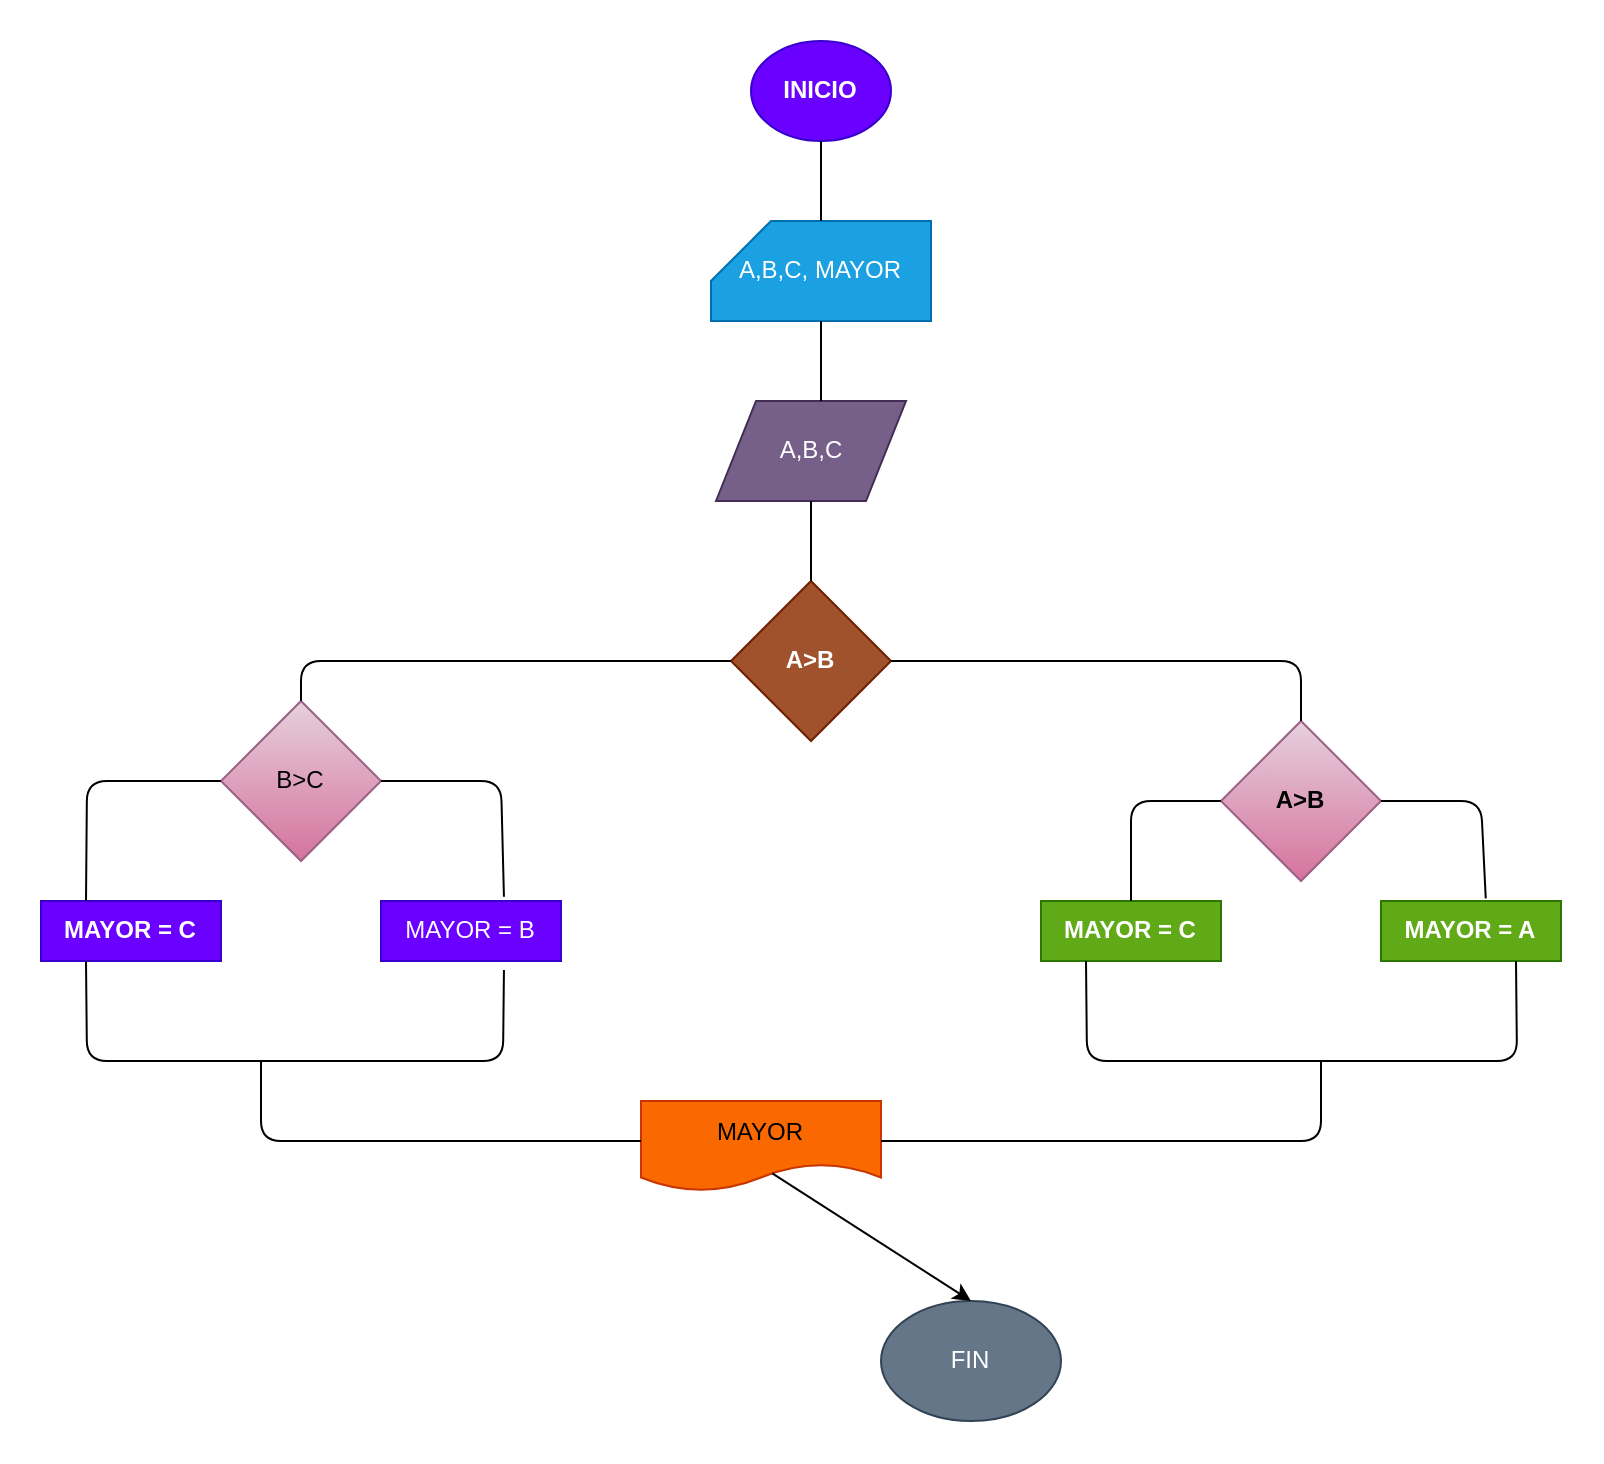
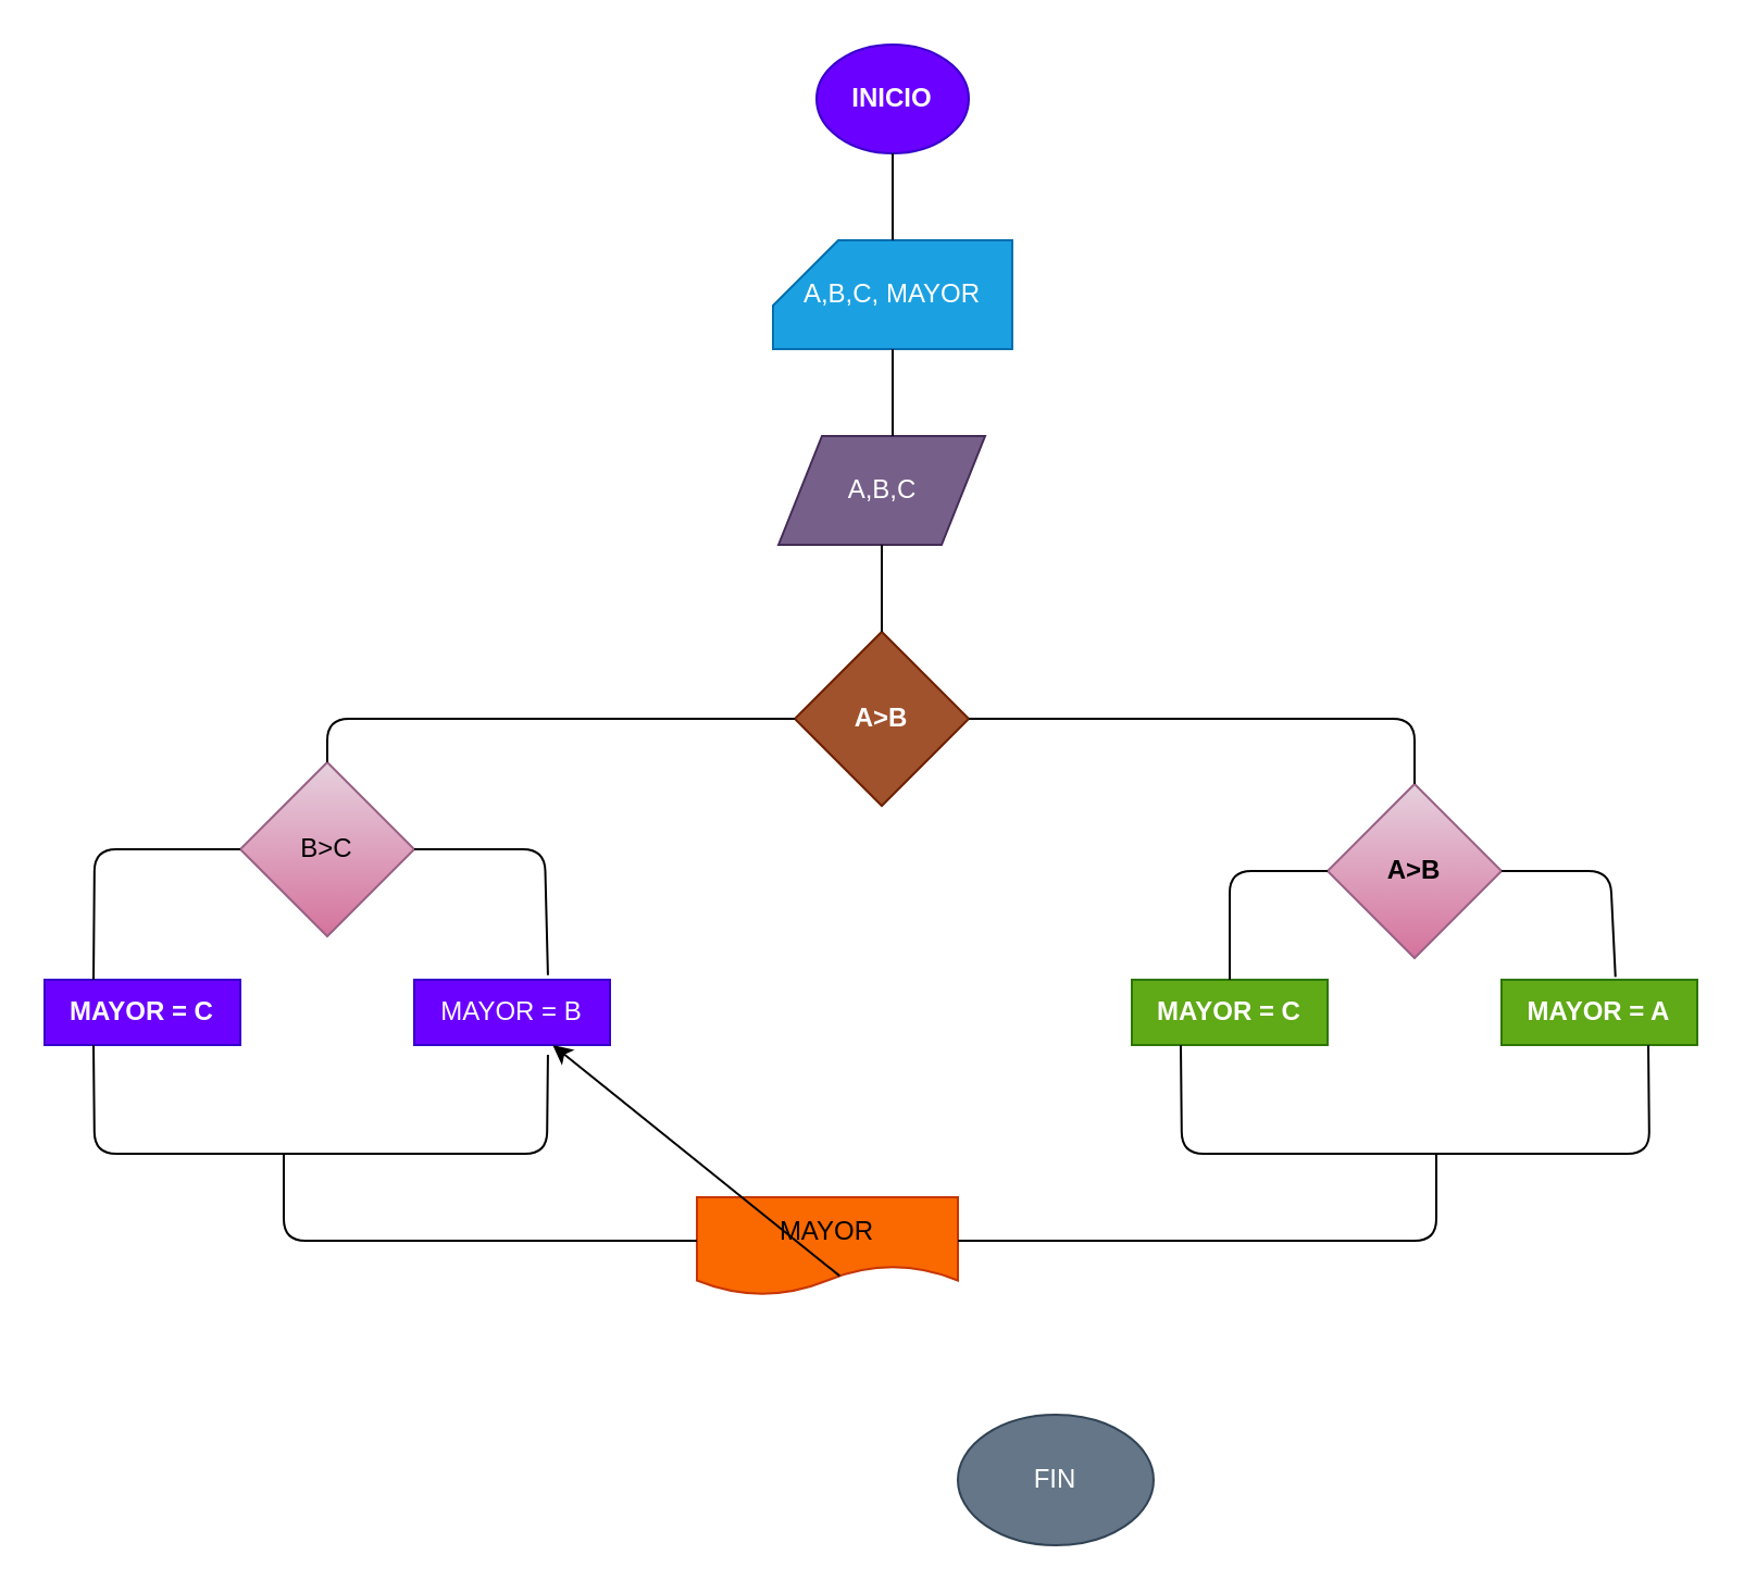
  <mxCell id="0" />
  <mxCell id="1" parent="0" />
  <mxCell id="2" value="INICIO" style="ellipse;whiteSpace=wrap;html=1;fontStyle=1;fillColor=#6a00ff;fontColor=#ffffff;strokeColor=#3700CC;" vertex="1" parent="1"><mxGeometry x="375" y="20" width="70" height="50" as="geometry" /></mxCell>
  <mxCell id="3" value="A,B,C, MAYOR" style="shape=card;whiteSpace=wrap;html=1;fillColor=#1ba1e2;fontColor=#ffffff;strokeColor=#006EAF;" vertex="1" parent="1"><mxGeometry x="355" y="110" width="110" height="50" as="geometry" /></mxCell>
  <mxCell id="4" value="A,B,C" style="shape=parallelogram;perimeter=parallelogramPerimeter;whiteSpace=wrap;html=1;fixedSize=1;fillColor=#76608a;fontColor=#ffffff;strokeColor=#432D57;" vertex="1" parent="1"><mxGeometry x="357.5" y="200" width="95" height="50" as="geometry" /></mxCell>
  <mxCell id="5" value="A&amp;gt;B" style="rhombus;whiteSpace=wrap;html=1;fontStyle=1;fillColor=#a0522d;fontColor=#ffffff;strokeColor=#6D1F00;" vertex="1" parent="1"><mxGeometry x="365" y="290" width="80" height="80" as="geometry" /></mxCell>
  <mxCell id="6" value="A&amp;gt;B" style="rhombus;whiteSpace=wrap;html=1;fontStyle=1;fillColor=#e6d0de;strokeColor=#996185;gradientColor=#d5739d;" vertex="1" parent="1"><mxGeometry x="610" y="360" width="80" height="80" as="geometry" /></mxCell>
  <mxCell id="7" value="MAYOR = A" style="rounded=0;whiteSpace=wrap;html=1;fontStyle=1;fillColor=#60a917;fontColor=#ffffff;strokeColor=#2D7600;" vertex="1" parent="1"><mxGeometry x="690" y="450" width="90" height="30" as="geometry" /></mxCell>
  <mxCell id="8" value="MAYOR = C" style="rounded=0;whiteSpace=wrap;html=1;fontStyle=1;fillColor=#60a917;fontColor=#ffffff;strokeColor=#2D7600;" vertex="1" parent="1"><mxGeometry x="520" y="450" width="90" height="30" as="geometry" /></mxCell>
  <mxCell id="9" value="B&amp;gt;C" style="rhombus;whiteSpace=wrap;html=1;fontStyle=0;fillColor=#e6d0de;gradientColor=#d5739d;strokeColor=#996185;" vertex="1" parent="1"><mxGeometry x="110" y="350" width="80" height="80" as="geometry" /></mxCell>
  <mxCell id="10" value="MAYOR = C" style="rounded=0;whiteSpace=wrap;html=1;fontStyle=1;fillColor=#6a00ff;fontColor=#ffffff;strokeColor=#3700CC;" vertex="1" parent="1"><mxGeometry x="20" y="450" width="90" height="30" as="geometry" /></mxCell>
  <mxCell id="11" value="MAYOR = B" style="rounded=0;whiteSpace=wrap;html=1;fillColor=#6a00ff;fontColor=#ffffff;strokeColor=#3700CC;" vertex="1" parent="1"><mxGeometry x="190" y="450" width="90" height="30" as="geometry" /></mxCell>
  <mxCell id="12" value="MAYOR" style="shape=document;whiteSpace=wrap;html=1;boundedLbl=1;fillColor=#fa6800;fontColor=#000000;strokeColor=#C73500;" vertex="1" parent="1"><mxGeometry x="320" y="550" width="120" height="45" as="geometry" /></mxCell>
  <mxCell id="13" value="FIN" style="ellipse;whiteSpace=wrap;html=1;fillColor=#647687;fontColor=#ffffff;strokeColor=#314354;" vertex="1" parent="1"><mxGeometry x="440" y="650" width="90" height="60" as="geometry" /></mxCell>
  <mxCell id="14" value="" style="endArrow=none;html=1;entryX=0.5;entryY=1;entryDx=0;entryDy=0;exitX=0.5;exitY=0;exitDx=0;exitDy=0;exitPerimeter=0;" edge="1" parent="1" source="3" target="2"><mxGeometry width="50" height="50" relative="1" as="geometry"><mxPoint x="370" y="220" as="sourcePoint" /><mxPoint x="420" y="170" as="targetPoint" /><Array as="points"><mxPoint x="410" y="100" /></Array></mxGeometry></mxCell>
  <mxCell id="15" value="" style="endArrow=none;html=1;entryX=0.5;entryY=1;entryDx=0;entryDy=0;entryPerimeter=0;" edge="1" parent="1" target="3"><mxGeometry width="50" height="50" relative="1" as="geometry"><mxPoint x="410" y="200" as="sourcePoint" /><mxPoint x="420" y="170" as="targetPoint" /></mxGeometry></mxCell>
  <mxCell id="16" value="" style="endArrow=none;html=1;entryX=0.5;entryY=1;entryDx=0;entryDy=0;" edge="1" parent="1" source="5" target="4"><mxGeometry width="50" height="50" relative="1" as="geometry"><mxPoint x="260" y="270" as="sourcePoint" /><mxPoint x="310" y="220" as="targetPoint" /></mxGeometry></mxCell>
  <mxCell id="17" value="" style="endArrow=none;html=1;entryX=0;entryY=0.5;entryDx=0;entryDy=0;exitX=0.5;exitY=0;exitDx=0;exitDy=0;" edge="1" parent="1" source="9" target="5"><mxGeometry width="50" height="50" relative="1" as="geometry"><mxPoint y="330" as="sourcePoint" x="130" /><mxPoint x="310" y="440" as="targetPoint" /><Array as="points"><mxPoint x="150" y="330" /></Array></mxGeometry></mxCell>
  <mxCell id="18" value="" style="endArrow=none;html=1;entryX=0.5;entryY=0;entryDx=0;entryDy=0;exitX=1;exitY=0.5;exitDx=0;exitDy=0;" edge="1" parent="1" source="5" target="6"><mxGeometry width="50" height="50" relative="1" as="geometry"><mxPoint x="560" y="490" as="sourcePoint" /><mxPoint x="610" y="440" as="targetPoint" /><Array as="points"><mxPoint x="650" y="330" /></Array></mxGeometry></mxCell>
  <mxCell id="19" value="" style="endArrow=none;html=1;entryX=0;entryY=0.5;entryDx=0;entryDy=0;exitX=0.5;exitY=0;exitDx=0;exitDy=0;" edge="1" parent="1" source="8" target="6"><mxGeometry width="50" height="50" relative="1" as="geometry"><mxPoint x="560" y="490" as="sourcePoint" /><mxPoint x="610" y="440" as="targetPoint" /><Array as="points"><mxPoint x="565" y="400" /></Array></mxGeometry></mxCell>
  <mxCell id="20" value="" style="endArrow=none;html=1;entryX=1;entryY=0.5;entryDx=0;entryDy=0;exitX=0.582;exitY=-0.044;exitDx=0;exitDy=0;exitPerimeter=0;" edge="1" parent="1" source="7" target="6"><mxGeometry width="50" height="50" relative="1" as="geometry"><mxPoint x="560" y="490" as="sourcePoint" /><mxPoint x="610" y="440" as="targetPoint" /><Array as="points"><mxPoint x="740" y="400" /></Array></mxGeometry></mxCell>
  <mxCell id="21" value="" style="endArrow=none;html=1;entryX=1;entryY=0.5;entryDx=0;entryDy=0;exitX=0.683;exitY=-0.072;exitDx=0;exitDy=0;exitPerimeter=0;" edge="1" parent="1" source="11" target="9"><mxGeometry width="50" height="50" relative="1" as="geometry"><mxPoint y="490" as="sourcePoint" x="130" /><mxPoint x="180" y="440" as="targetPoint" /><Array as="points"><mxPoint x="250" y="390" /></Array></mxGeometry></mxCell>
  <mxCell id="22" value="" style="endArrow=none;html=1;entryX=0;entryY=0.5;entryDx=0;entryDy=0;exitX=0.25;exitY=0;exitDx=0;exitDy=0;" edge="1" parent="1" source="10" target="9"><mxGeometry width="50" height="50" relative="1" as="geometry"><mxPoint y="490" as="sourcePoint" x="130" /><mxPoint x="180" y="440" as="targetPoint" /><Array as="points"><mxPoint x="43" y="390" /></Array></mxGeometry></mxCell>
  <mxCell id="23" value="" style="endArrow=none;html=1;entryX=0.75;entryY=1;entryDx=0;entryDy=0;exitX=0.25;exitY=1;exitDx=0;exitDy=0;" edge="1" parent="1" source="8" target="7"><mxGeometry width="50" height="50" relative="1" as="geometry"><mxPoint x="440" y="530" as="sourcePoint" /><mxPoint x="490" y="480" as="targetPoint" /><Array as="points"><mxPoint x="543" y="530" /><mxPoint x="650" y="530" /><mxPoint x="758" y="530" /></Array></mxGeometry></mxCell>
  <mxCell id="24" value="" style="endArrow=none;html=1;entryX=0.683;entryY=1.15;entryDx=0;entryDy=0;entryPerimeter=0;exitX=0.25;exitY=1;exitDx=0;exitDy=0;" edge="1" parent="1" source="10" target="11"><mxGeometry width="50" height="50" relative="1" as="geometry"><mxPoint x="200" y="520" as="sourcePoint" /><mxPoint x="490" y="480" as="targetPoint" /><Array as="points"><mxPoint x="43" y="530" /><mxPoint x="140" y="530" /><mxPoint x="251" y="530" /></Array></mxGeometry></mxCell>
  <mxCell id="25" value="" style="endArrow=none;html=1;" edge="1" parent="1"><mxGeometry width="50" height="50" relative="1" as="geometry"><mxPoint y="530" as="sourcePoint" x="130" /><mxPoint x="320" y="570" as="targetPoint" /><Array as="points"><mxPoint y="570" x="130" /><mxPoint x="230" y="570" /></Array></mxGeometry></mxCell>
  <mxCell id="26" value="" style="endArrow=none;html=1;" edge="1" parent="1"><mxGeometry width="50" height="50" relative="1" as="geometry"><mxPoint x="440" y="570" as="sourcePoint" /><mxPoint x="660" y="530" as="targetPoint" /><Array as="points"><mxPoint x="660" y="570" /></Array></mxGeometry></mxCell>
- <mxCell id="27" value="" style="endArrow=classic;html=1;entryX=0.5;entryY=0;entryDx=0;entryDy=0;exitX=0.547;exitY=0.804;exitDx=0;exitDy=0;exitPerimeter=0;" edge="1" parent="1" source="12" target="13"><mxGeometry width="50" height="50" relative="1" as="geometry"><mxPoint x="460" y="580" as="sourcePoint" /><mxPoint x="510" y="530" as="targetPoint" /></mxGeometry></mxCell>
+ <mxCell id="27" value="" style="endArrow=classic;html=1;exitX=0.547;exitY=0.804;exitDx=0;exitDy=0;exitPerimeter=0;" edge="1" parent="1" source="12" target="11"><mxGeometry width="50" height="50" relative="1" as="geometry"><mxPoint x="460" y="580" as="sourcePoint" /><mxPoint x="510" y="530" as="targetPoint" /></mxGeometry></mxCell>
